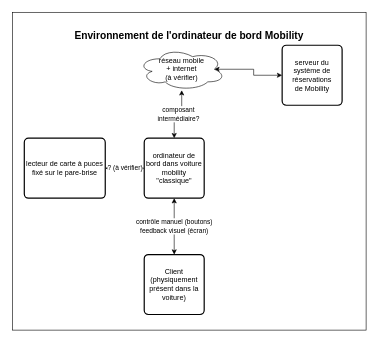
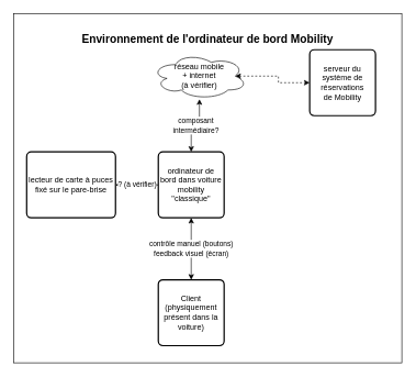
  <mxCell id="0" />
  <mxCell id="1" parent="0" />
  <mxCell id="2" value="" style="rounded=0;whiteSpace=wrap;html=1;fillColor=none;fontSize=15;" parent="1" vertex="1"><mxGeometry x="20" y="20" width="590" height="530" as="geometry" /></mxCell>
  <mxCell id="3" value="&lt;div&gt;contrôle manuel (boutons)&lt;/div&gt;&lt;div&gt;feedback visuel (écran)&lt;br&gt;&lt;/div&gt;" style="edgeStyle=orthogonalEdgeStyle;rounded=0;orthogonalLoop=1;jettySize=auto;html=1;exitX=0.5;exitY=1;exitDx=0;exitDy=0;startArrow=classic;startFill=1;entryX=0.5;entryY=0;entryDx=0;entryDy=0;" edge="1" parent="1" source="4" target="11"><mxGeometry relative="1" as="geometry"><mxPoint x="289.5" y="400" as="sourcePoint" /><mxPoint x="289.5" y="460" as="targetPoint" /><mxPoint as="offset" /></mxGeometry></mxCell>
  <mxCell id="4" value="ordinateur de bord dans voiture mobility &quot;classique&quot;" style="rounded=1;whiteSpace=wrap;html=1;absoluteArcSize=1;arcSize=14;strokeWidth=2;" parent="1" vertex="1"><mxGeometry x="240" y="230" width="100" height="100" as="geometry" /></mxCell>
- <mxCell id="5" style="edgeStyle=orthogonalEdgeStyle;rounded=0;orthogonalLoop=1;jettySize=auto;html=1;exitX=0.875;exitY=0.5;exitDx=0;exitDy=0;exitPerimeter=0;entryX=0;entryY=0.5;entryDx=0;entryDy=0;startArrow=classic;startFill=1;" parent="1" source="7" target="12" edge="1"><mxGeometry relative="1" as="geometry"><mxPoint x="600" y="280" as="targetPoint" /></mxGeometry></mxCell>
+ <mxCell id="5" style="edgeStyle=orthogonalEdgeStyle;rounded=0;orthogonalLoop=1;jettySize=auto;html=1;exitX=0.875;exitY=0.5;exitDx=0;exitDy=0;exitPerimeter=0;entryX=0;entryY=0.5;entryDx=0;entryDy=0;startArrow=classic;startFill=1;dashed=1;" parent="1" source="7" target="12" edge="1"><mxGeometry relative="1" as="geometry"><mxPoint x="600" y="280" as="targetPoint" /></mxGeometry></mxCell>
  <mxCell id="6" value="&lt;div&gt;composant&lt;/div&gt;&lt;div&gt;intermédiaire?&lt;br&gt;&lt;/div&gt;" style="edgeStyle=orthogonalEdgeStyle;rounded=0;orthogonalLoop=1;jettySize=auto;html=1;entryX=0.5;entryY=0;entryDx=0;entryDy=0;startArrow=classic;startFill=1;" edge="1" parent="1" source="7" target="4"><mxGeometry relative="1" as="geometry" /></mxCell>
  <mxCell id="7" value="&lt;div&gt;réseau mobile&lt;/div&gt;&lt;div&gt;+ internet&lt;/div&gt;&lt;div&gt;(à vérifier)&lt;br&gt;&lt;/div&gt;" style="ellipse;shape=cloud;whiteSpace=wrap;html=1;" parent="1" vertex="1"><mxGeometry x="230" y="80" width="145" height="70" as="geometry" /></mxCell>
  <mxCell id="8" value="&lt;div&gt;Environnement de l'ordinateur de bord Mobility&lt;/div&gt;" style="text;html=1;strokeColor=none;fillColor=none;align=center;verticalAlign=middle;whiteSpace=wrap;rounded=0;fontSize=17;fontStyle=1" parent="1" vertex="1"><mxGeometry x="50" y="50" width="530" height="20" as="geometry" /></mxCell>
  <mxCell id="9" value="? (à vérifier)" style="edgeStyle=orthogonalEdgeStyle;rounded=0;orthogonalLoop=1;jettySize=auto;html=1;exitX=1;exitY=0.5;exitDx=0;exitDy=0;startArrow=classic;startFill=1;" edge="1" parent="1" source="10" target="4"><mxGeometry relative="1" as="geometry" /></mxCell>
  <mxCell id="10" value="lecteur de carte à puces fixé sur le pare-brise" style="rounded=1;whiteSpace=wrap;html=1;absoluteArcSize=1;arcSize=14;strokeWidth=2;" parent="1" vertex="1"><mxGeometry x="40" y="230" width="135" height="100" as="geometry" /></mxCell>
  <mxCell id="11" value="Client (physiquement présent dans la voiture)" style="rounded=1;whiteSpace=wrap;html=1;absoluteArcSize=1;arcSize=14;strokeWidth=2;" vertex="1" parent="1"><mxGeometry x="240" y="424" width="100" height="100" as="geometry" /></mxCell>
  <mxCell id="12" value="&lt;div&gt;serveur du&lt;/div&gt;&lt;div&gt;système de&lt;/div&gt;&lt;div&gt;réservations&lt;/div&gt;&lt;div&gt;de Mobility&lt;br&gt;&lt;/div&gt;" style="rounded=1;whiteSpace=wrap;html=1;absoluteArcSize=1;arcSize=14;strokeWidth=2;" vertex="1" parent="1"><mxGeometry x="470" y="75" width="100" height="100" as="geometry" /></mxCell>
